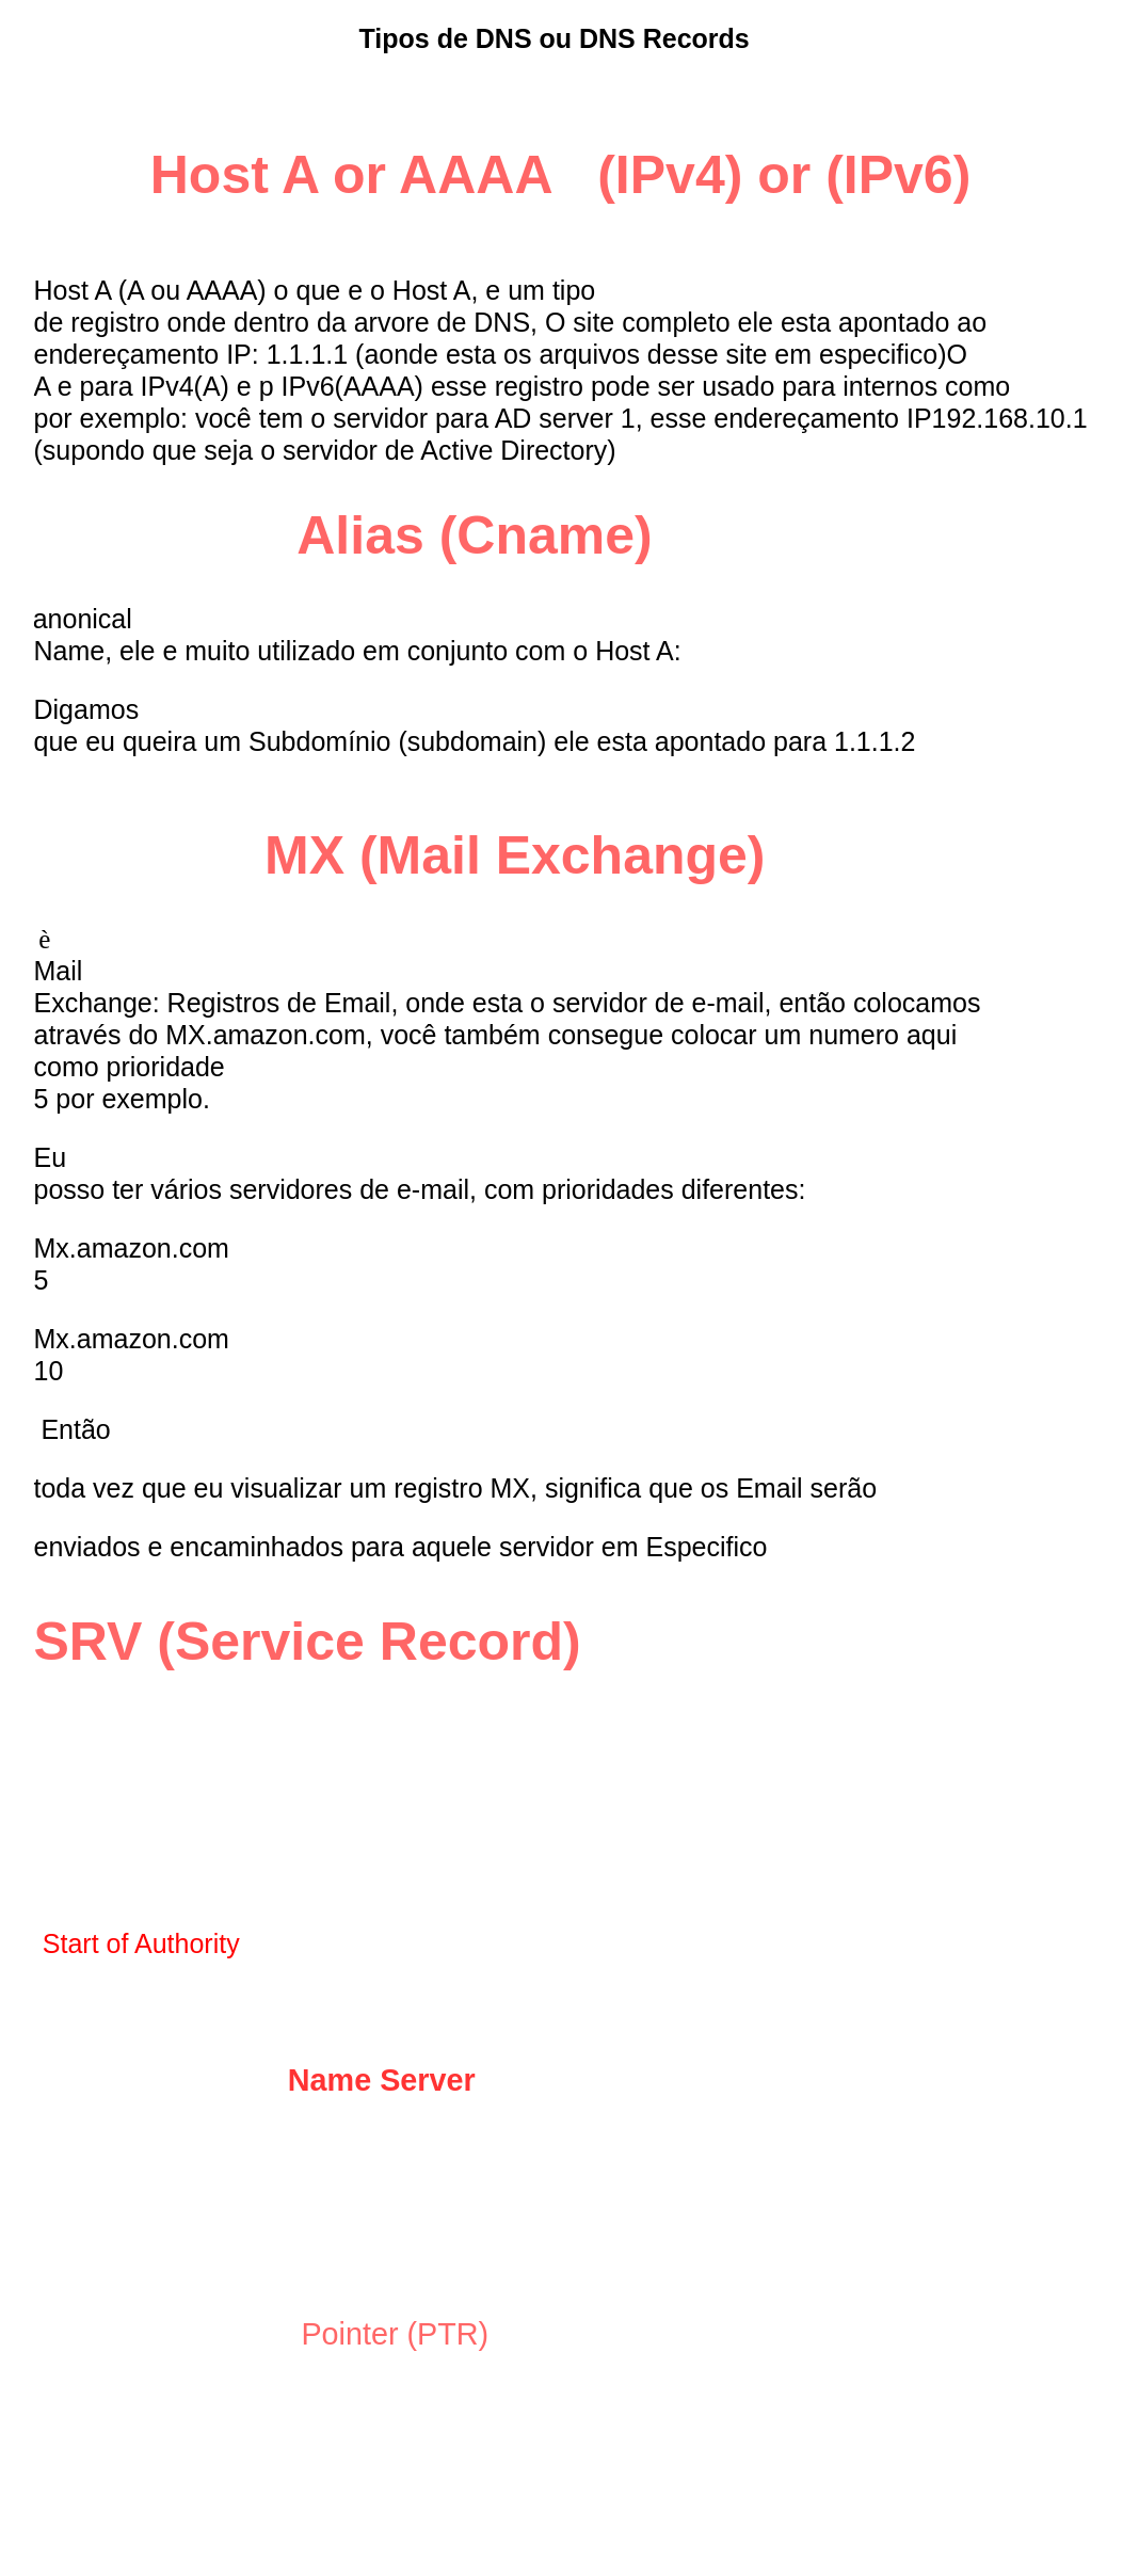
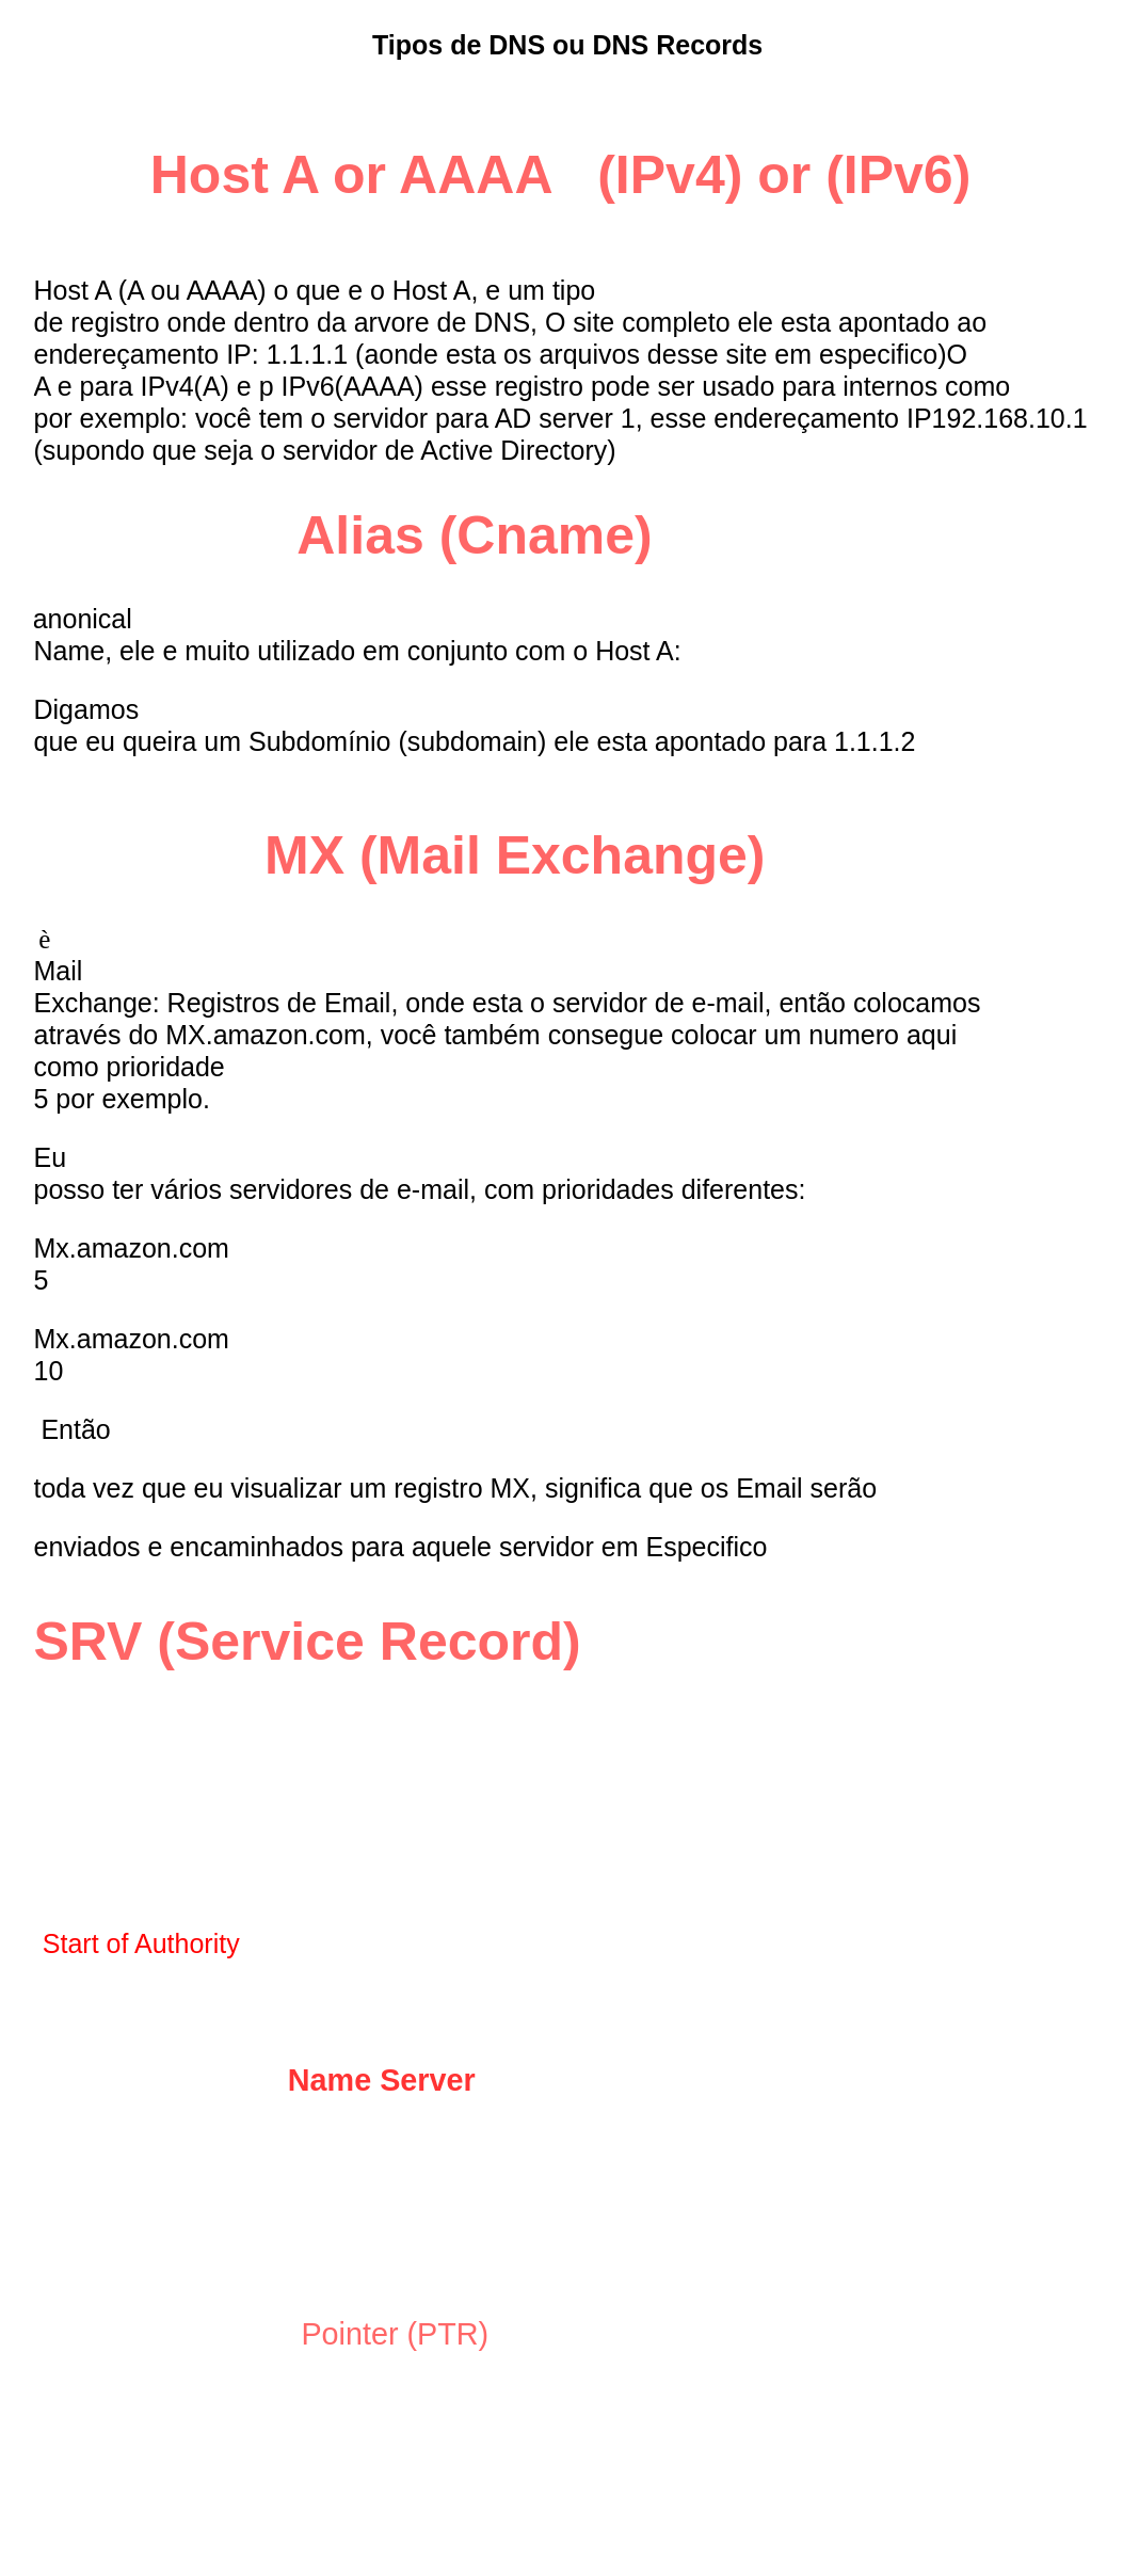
  <mxCell id="0" />
  <mxCell id="1" parent="0" />
- <mxCell id="2" value="&lt;span style=&quot;font-size: 20px&quot;&gt;&lt;b&gt;Tipos de DNS ou DNS Records&lt;br&gt;&lt;br&gt;&lt;/b&gt;&lt;/span&gt;" style="text;html=1;align=center;verticalAlign=middle;resizable=0;points=[];autosize=1;strokeColor=none;fillColor=none;" parent="1" vertex="1"><mxGeometry x="260" y="20" width="310" height="40" as="geometry" /></mxCell>
+ <mxCell id="2" value="&lt;span style=&quot;font-size: 20px&quot;&gt;&lt;b&gt;Tipos de DNS ou DNS Records&lt;br&gt;&lt;br&gt;&lt;/b&gt;&lt;/span&gt;" style="text;html=1;align=center;verticalAlign=middle;resizable=0;points=[];autosize=1;strokeColor=none;fillColor=none;" parent="1" vertex="1"><mxGeometry x="270" y="25" width="310" height="40" as="geometry" /></mxCell>
  <mxCell id="3" value="&lt;h1 style=&quot;text-align: center&quot;&gt;&lt;font color=&quot;#ff6666&quot;&gt;Host A or AAAA&amp;nbsp; &amp;nbsp;(IPv4) or (IPv6)&lt;/font&gt;&lt;/h1&gt;&lt;div&gt;&lt;p class=&quot;MsoListParagraph&quot; style=&quot;text-indent: -18.0pt&quot;&gt;&lt;span style=&quot;font-family: &amp;#34;wingdings&amp;#34;&quot;&gt;è&lt;span style=&quot;font-stretch: normal ; font-size: 7pt ; line-height: normal ; font-family: &amp;#34;times new roman&amp;#34;&quot;&gt;&lt;br&gt;&lt;/span&gt;&lt;/span&gt;Host A (A ou AAAA) o que e o Host A, e um tipo&lt;br&gt;de registro onde dentro da arvore de DNS, O site completo ele esta apontado ao&lt;br&gt;endereçamento IP: 1.1.1.1 (aonde esta os arquivos desse site em especifico)&lt;span style=&quot;font-family: &amp;#34;arial&amp;#34; , sans-serif&quot;&gt;O&lt;br&gt;A e para IPv4(A) e p IPv6(AAAA) esse registro pode ser usado para internos como&lt;br&gt;por exemplo: você tem o servidor para AD server 1, esse endereçamento IP192.168.10.1&lt;br&gt;(supondo que seja o servidor de Active Directory)&lt;/span&gt;&lt;/p&gt;&lt;p class=&quot;MsoNormal&quot; style=&quot;margin-left: 18.0pt&quot;&gt;&lt;span style=&quot;font-family: &amp;#34;arial&amp;#34; , sans-serif&quot;&gt;&lt;/span&gt;&lt;/p&gt;&lt;p class=&quot;MsoListParagraph&quot; style=&quot;text-indent: -18.0pt&quot;&gt;&lt;span style=&quot;text-indent: -18pt&quot;&gt;&amp;nbsp;&lt;/span&gt;&lt;br&gt;&lt;/p&gt;&lt;p class=&quot;MsoListParagraph&quot; style=&quot;text-indent: -18.0pt&quot;&gt;&lt;br&gt;&lt;/p&gt;&lt;p class=&quot;MsoListParagraph&quot; style=&quot;text-indent: -18.0pt&quot;&gt;&lt;br&gt;&lt;/p&gt;&lt;p class=&quot;MsoListParagraph&quot; style=&quot;text-indent: -18.0pt&quot;&gt;&lt;br&gt;&lt;/p&gt;&lt;/div&gt;&lt;div&gt;&lt;br&gt;&lt;/div&gt;" style="text;html=1;strokeColor=none;fillColor=none;spacing=5;spacingTop=-20;whiteSpace=wrap;overflow=hidden;rounded=0;fontSize=20;" parent="1" vertex="1"><mxGeometry x="20" y="90" width="800" height="280" as="geometry" /></mxCell>
  <mxCell id="4" value="&lt;h1 style=&quot;text-align: center&quot;&gt;&lt;font color=&quot;#ff6666&quot;&gt;Alias (Cname)&lt;/font&gt;&lt;/h1&gt;&lt;div&gt;&lt;p class=&quot;MsoListParagraphCxSpFirst&quot; style=&quot;text-indent: -18.0pt&quot;&gt;&lt;span style=&quot;font-family: &amp;#34;wingdings&amp;#34;&quot;&gt;è&lt;/span&gt;&lt;span style=&quot;font-family: &amp;#34;arial&amp;#34; , sans-serif&quot;&gt;Canonical&lt;br&gt;Name, ele e muito utilizado em conjunto com o Host A:&lt;/span&gt;&lt;/p&gt;&lt;p class=&quot;MsoListParagraphCxSpLast&quot;&gt;&lt;span style=&quot;font-family: &amp;#34;arial&amp;#34; , sans-serif&quot;&gt;Digamos&lt;br&gt;que eu queira um Subdomínio (subdomain) ele esta apontado para 1.1.1.2&lt;/span&gt;&lt;/p&gt;&lt;p class=&quot;MsoListParagraphCxSpLast&quot;&gt;&lt;span style=&quot;font-family: &amp;#34;arial&amp;#34; , sans-serif&quot;&gt;&lt;br&gt;&lt;/span&gt;&lt;/p&gt;&lt;/div&gt;" style="text;html=1;strokeColor=none;fillColor=none;spacing=5;spacingTop=-20;whiteSpace=wrap;overflow=hidden;rounded=0;fontSize=20;" parent="1" vertex="1"><mxGeometry x="20" y="360" width="730" height="220" as="geometry" /></mxCell>
  <mxCell id="5" value="&lt;h1 style=&quot;text-align: center&quot;&gt;&lt;font color=&quot;#ff6666&quot;&gt;MX (Mail Exchange)&lt;/font&gt;&lt;/h1&gt;&lt;div&gt;&lt;p class=&quot;MsoListParagraphCxSpFirst&quot; style=&quot;text-indent: -18.0pt&quot;&gt;&amp;nbsp; &amp;nbsp; &amp;nbsp;&lt;span style=&quot;text-indent: -18pt ; font-family: &amp;#34;wingdings&amp;#34;&quot;&gt;è&lt;span style=&quot;font-stretch: normal ; font-size: 7pt ; line-height: normal ; font-family: &amp;#34;times new roman&amp;#34;&quot;&gt;&lt;br&gt;&lt;/span&gt;&lt;/span&gt;&lt;span style=&quot;text-indent: -18pt ; font-family: &amp;#34;arial&amp;#34; , sans-serif&quot;&gt;Mail&lt;br&gt;Exchange: Registros de Email, onde esta o servidor de e-mail, então colocamos&lt;br&gt;através do MX.amazon.com, você também consegue colocar um numero aqui como prioridade&lt;br&gt;5 por exemplo.&lt;/span&gt;&lt;/p&gt;&lt;p class=&quot;MsoListParagraphCxSpMiddle&quot;&gt;&lt;span style=&quot;font-family: &amp;#34;arial&amp;#34; , sans-serif&quot;&gt;Eu&lt;br&gt;posso ter vários servidores de e-mail, com prioridades diferentes:&lt;/span&gt;&lt;/p&gt;&lt;p class=&quot;MsoListParagraphCxSpMiddle&quot;&gt;&lt;span style=&quot;font-family: &amp;#34;arial&amp;#34; , sans-serif&quot;&gt;Mx.amazon.com&lt;br&gt;5&lt;/span&gt;&lt;/p&gt;&lt;p class=&quot;MsoListParagraphCxSpMiddle&quot;&gt;&lt;span style=&quot;font-family: &amp;#34;arial&amp;#34; , sans-serif&quot;&gt;Mx.amazon.com&lt;br&gt;10&lt;/span&gt;&lt;/p&gt;&lt;p class=&quot;MsoListParagraphCxSpMiddle&quot;&gt;&lt;span style=&quot;font-family: &amp;#34;arial&amp;#34; , sans-serif ; text-indent: -18pt&quot;&gt;&amp;nbsp;Então&lt;/span&gt;&lt;/p&gt;&lt;p class=&quot;MsoListParagraphCxSpMiddle&quot;&gt;&lt;span style=&quot;font-family: &amp;#34;arial&amp;#34; , sans-serif ; text-indent: -18pt&quot;&gt;toda vez que eu visualizar um registro MX, significa que os Email serão&lt;/span&gt;&lt;/p&gt;&lt;p class=&quot;MsoListParagraphCxSpMiddle&quot;&gt;&lt;span style=&quot;font-family: &amp;#34;arial&amp;#34; , sans-serif ; text-indent: -18pt&quot;&gt;enviados e encaminhados para aquele servidor em Especifico&lt;/span&gt;&lt;/p&gt;&lt;/div&gt;" style="text;html=1;strokeColor=none;fillColor=none;spacing=5;spacingTop=-20;whiteSpace=wrap;overflow=hidden;rounded=0;fontSize=20;" parent="1" vertex="1"><mxGeometry x="20" y="600" width="730" height="580" as="geometry" /></mxCell>
  <mxCell id="6" value="&lt;h1&gt;&lt;font color=&quot;#ff6666&quot;&gt;SRV (Service Record)&lt;/font&gt;&lt;/h1&gt;&lt;div&gt;&lt;p class=&quot;MsoListParagraphCxSpFirst&quot;&gt;&lt;span style=&quot;font-family:&amp;quot;Arial&amp;quot;,sans-serif&quot;&gt;Quando&lt;br&gt;você tem um SRV apontado para o endereçamento IP (SRV) ele indica qual o&lt;br&gt;serviço esta rodando: LDAP, ele informa também o que e o Target: Endereçamento&lt;br&gt;IP, informa a Port: 8080, e a Priority (prioridade) qual e a Menor (onde e o&lt;br&gt;primeiro a ser utilizado)&lt;/span&gt;&lt;/p&gt;&lt;p class=&quot;MsoListParagraphCxSpMiddle&quot;&gt;&lt;span style=&quot;font-family: Arial, sans-serif; background-color: initial;&quot;&gt;-&lt;/span&gt;&lt;span style=&quot;font-family: Arial, sans-serif; background-color: initial; color: red;&quot;&gt;Start of Authority &lt;/span&gt;&lt;span style=&quot;font-family: Arial, sans-serif; background-color: initial;&quot;&gt;(SOA) por Zona, normalmente ele e o&lt;/span&gt;&lt;br&gt;&lt;/p&gt;&lt;p class=&quot;MsoListParagraphCxSpLast&quot;&gt;&lt;span style=&quot;font-family:&amp;quot;Arial&amp;quot;,sans-serif&quot;&gt;Name Server (Primary Name Server)&lt;/span&gt;&lt;/p&gt;&lt;/div&gt;" style="text;html=1;strokeColor=none;fillColor=none;spacing=5;spacingTop=-20;whiteSpace=wrap;overflow=hidden;rounded=0;fontSize=20;fontColor=#FFFFFF;" parent="1" vertex="1"><mxGeometry x="20" y="1190" width="730" height="340" as="geometry" /></mxCell>
  <mxCell id="7" value="&lt;h1 style=&quot;text-align: center;&quot;&gt;&lt;font color=&quot;#ff3333&quot; style=&quot;font-size: 23px;&quot;&gt;Name Server&lt;/font&gt;&lt;/h1&gt;&lt;p style=&quot;font-size: 18px;&quot;&gt;&lt;font color=&quot;#ffffff&quot; style=&quot;font-size: 18px;&quot;&gt;&lt;span style=&quot;font-family: Arial, sans-serif; background-color: initial;&quot;&gt;Nós&lt;br&gt;temos nada mais nada menos que as informações dos Records, e a melhor origem de&lt;br&gt;todas as informações que eles podem estar, basicamente ele armazena o Start of&lt;br&gt;Authority o (SOA)&lt;/span&gt;&lt;font style=&quot;font-size: 18px;&quot;&gt;.&lt;/font&gt;&lt;/font&gt;&lt;/p&gt;" style="text;html=1;strokeColor=none;fillColor=none;spacing=5;spacingTop=-20;whiteSpace=wrap;overflow=hidden;rounded=0;fontColor=#FF6666;" parent="1" vertex="1"><mxGeometry x="20" y="1540" width="530" height="190" as="geometry" /></mxCell>
  <mxCell id="8" value="&lt;div style=&quot;text-align: center;&quot;&gt;&lt;span style=&quot;color: rgb(255, 102, 102); background-color: initial;&quot;&gt;Pointer (PTR)&lt;/span&gt;&lt;/div&gt;Ele basicamente faz o oposto que o Host A faz, para um registro de nome, ele dá o endereçamento IP, o Pointer pega o endereçamento IP (1.1.1.1) e converte para um domínio (name)" style="text;whiteSpace=wrap;html=1;fontSize=23;fontColor=#FFFFFF;" parent="1" vertex="1"><mxGeometry x="20" y="1730" width="550" height="180" as="geometry" /></mxCell>
